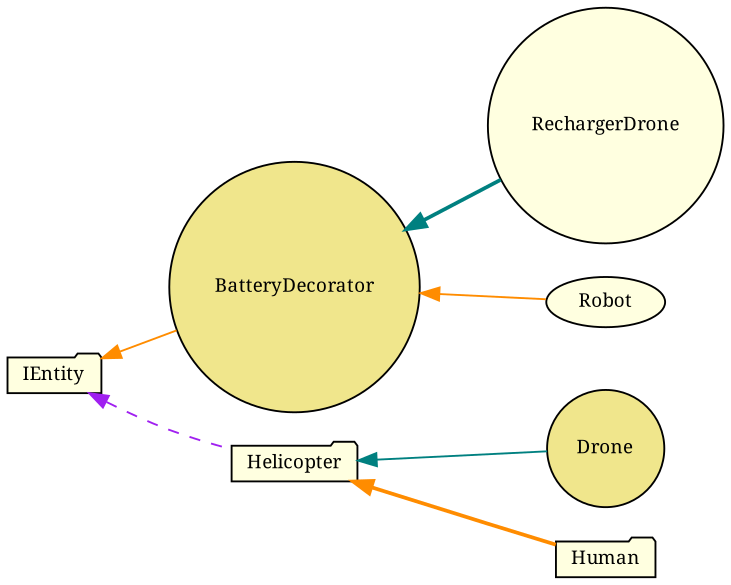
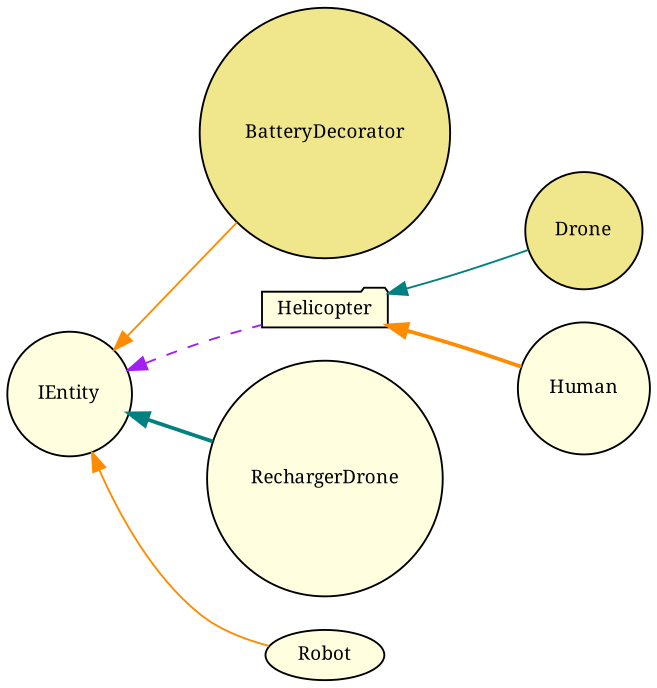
  digraph {
    fontname="Noto Serif"
    rankdir=LR
    node [color=black fillcolor=lightyellow fontname="Noto Serif" fontsize=10 shape=folder style=filled]
    edge [color=darkorange dir=back fontname="Noto Serif" fontsize=10 labelfontname=Helvetica labelfontsize=10 style=solid]
-   n1 [height=0.2 label=IEntity width=0.4]
+   n1 [height=0.2 label=IEntity shape=circle width=0.4]
    n2 [fillcolor=khaki height=0.2 label=BatteryDecorator shape=circle width=0.4]
    n3 [height=0.2 label=Helicopter width=0.4]
    n4 [height=0.2 label=RechargerDrone shape=circle width=0.4]
    n5 [height=0.2 label=Robot shape=ellipse width=0.4]
    n6 [fillcolor=khaki height=0.2 label=Drone shape=circle width=0.4]
-   n7 [height=0.2 label=Human width=0.4]
+   n7 [height=0.2 label=Human shape=circle width=0.4]
    n1 -> n2
    n1 -> n3 [color=purple style=dashed]
-   n2 -> n4 [color=teal style=bold]
-   n2 -> n5
+   n1 -> n4 [color=teal style=bold]
+   n1 -> n5
    n3 -> n6 [color=teal]
    n3 -> n7 [style=bold]
  }
